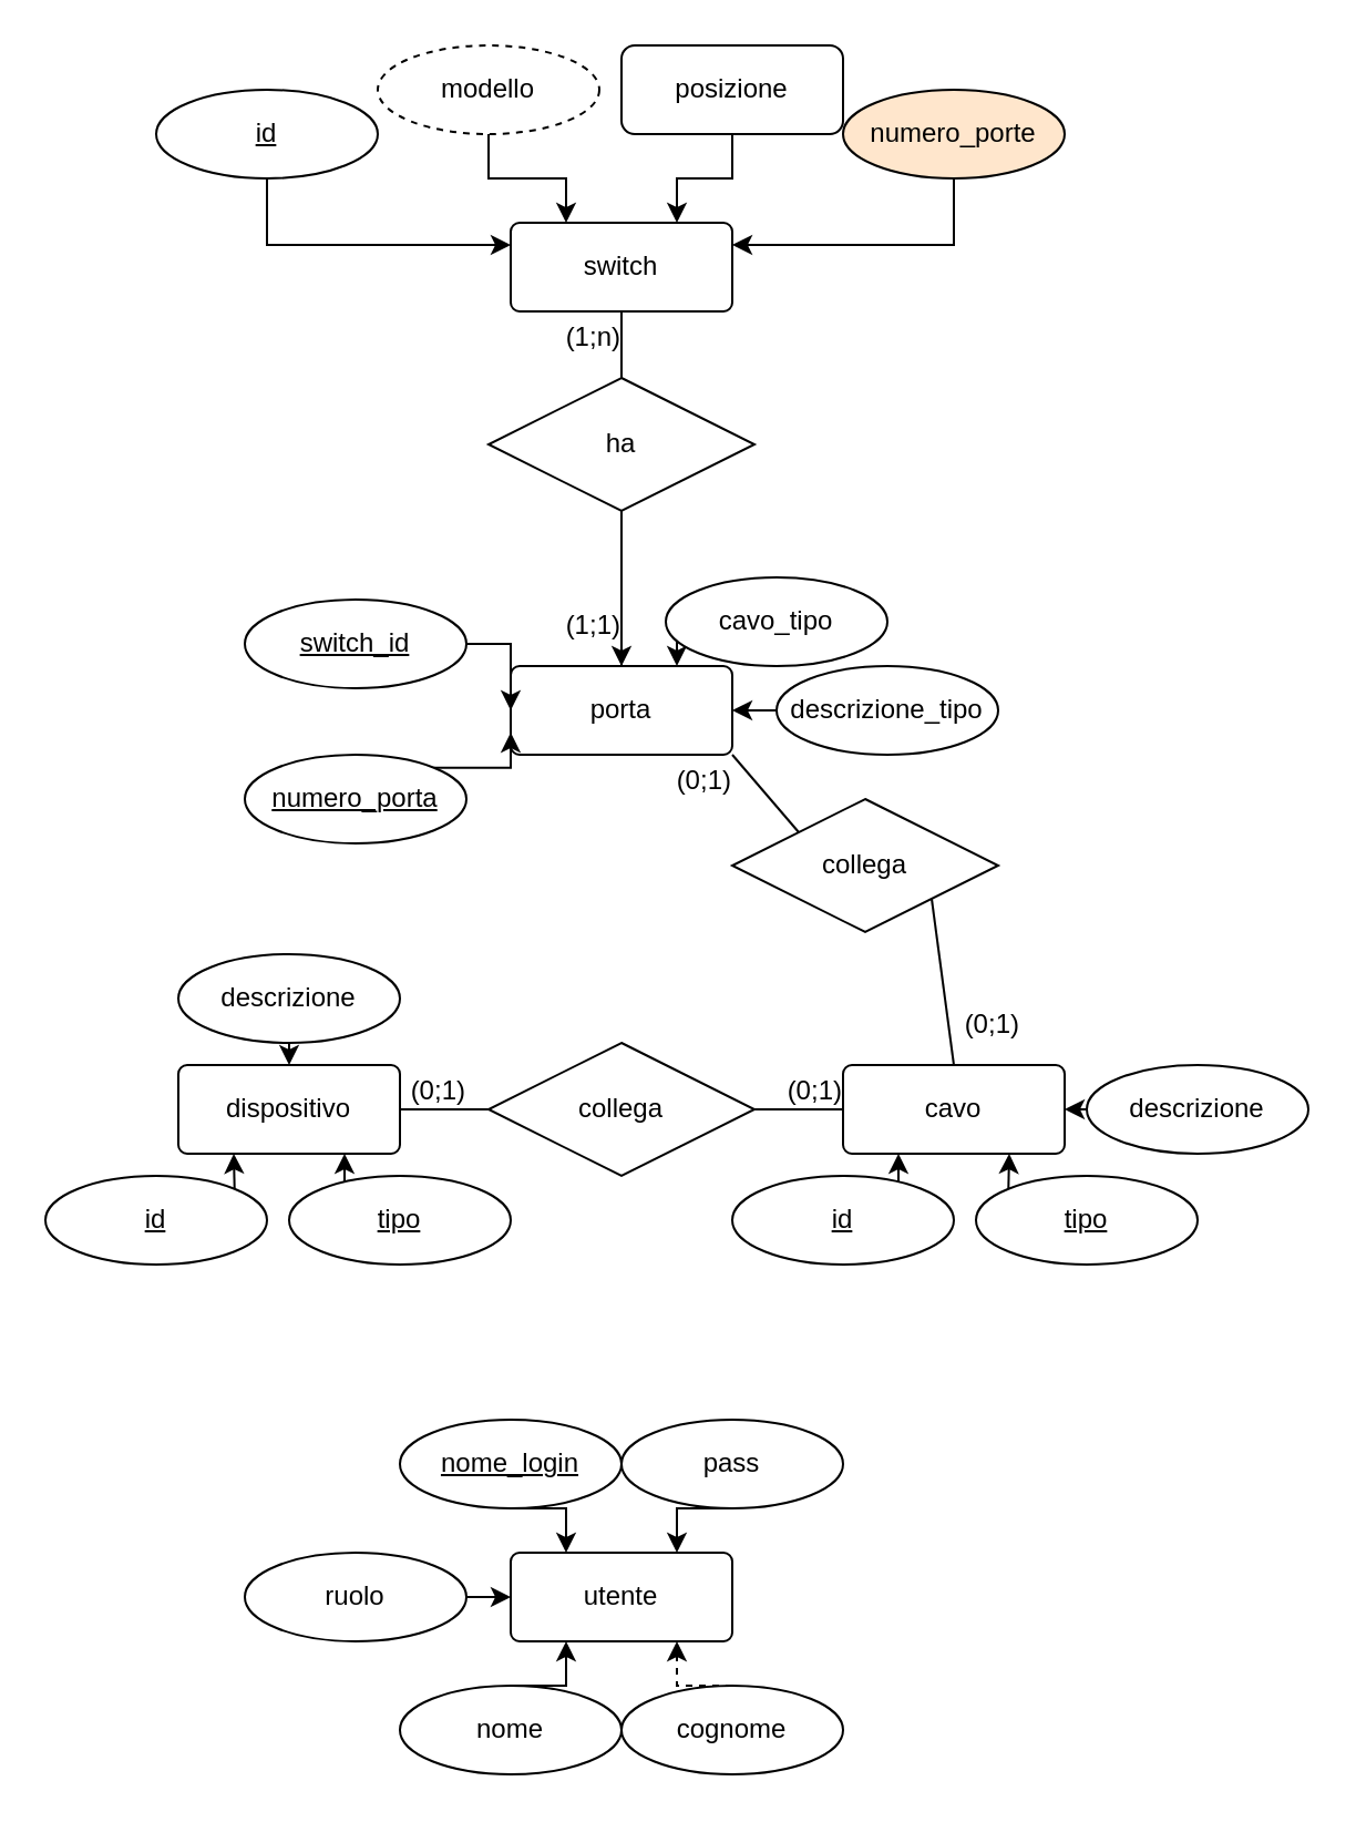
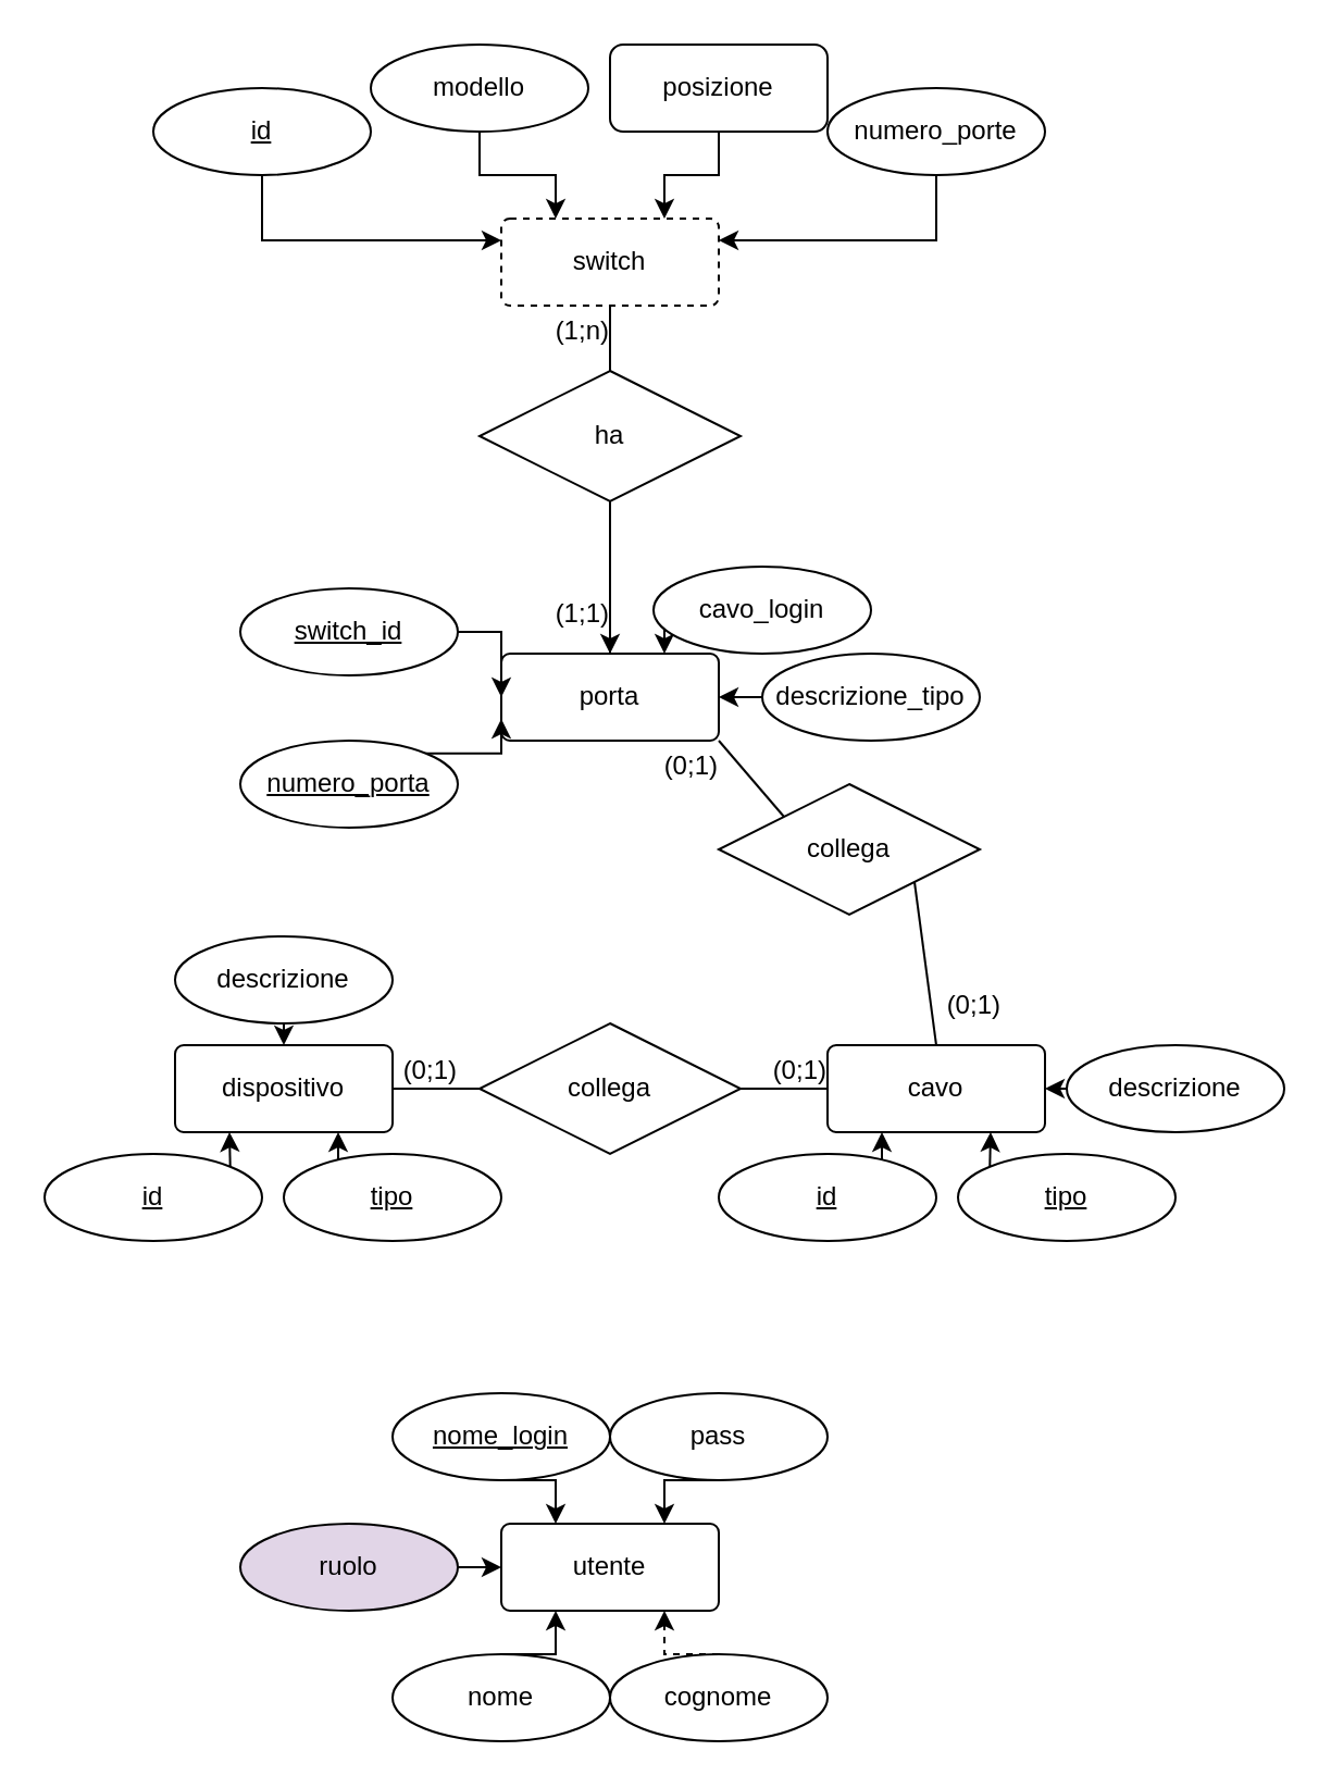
  <mxCell id="0" />
  <mxCell id="1" parent="0" />
- <mxCell id="2" value="switch" style="rounded=1;arcSize=10;whiteSpace=wrap;html=1;align=center;" parent="1" vertex="1"><mxGeometry x="230" y="100" width="100" height="40" as="geometry" /></mxCell>
+ <mxCell id="2" value="switch" style="rounded=1;arcSize=10;whiteSpace=wrap;html=1;align=center;dashed=1;" parent="1" vertex="1"><mxGeometry x="230" y="100" width="100" height="40" as="geometry" /></mxCell>
  <mxCell id="3" style="edgeStyle=orthogonalEdgeStyle;rounded=0;orthogonalLoop=1;jettySize=auto;html=1;entryX=0;entryY=0.25;entryDx=0;entryDy=0;" parent="1" target="2" edge="1"><mxGeometry relative="1" as="geometry"><mxPoint x="120" y="80" as="sourcePoint" /><Array as="points"><mxPoint x="120" y="110" /></Array></mxGeometry></mxCell>
  <mxCell id="4" style="edgeStyle=orthogonalEdgeStyle;rounded=0;orthogonalLoop=1;jettySize=auto;html=1;exitX=0.5;exitY=1;exitDx=0;exitDy=0;entryX=0.75;entryY=0;entryDx=0;entryDy=0;" parent="1" source="5" target="2" edge="1"><mxGeometry relative="1" as="geometry" /></mxCell>
  <mxCell id="5" value="posizione" style="whiteSpace=wrap;html=1;align=center;rounded=1;" parent="1" vertex="1"><mxGeometry x="280" y="20" width="100" height="40" as="geometry" /></mxCell>
  <mxCell id="6" style="edgeStyle=orthogonalEdgeStyle;rounded=0;orthogonalLoop=1;jettySize=auto;html=1;exitX=0.5;exitY=1;exitDx=0;exitDy=0;entryX=1;entryY=0.25;entryDx=0;entryDy=0;" parent="1" source="7" target="2" edge="1"><mxGeometry relative="1" as="geometry" /></mxCell>
- <mxCell id="7" value="numero_porte" style="ellipse;whiteSpace=wrap;html=1;align=center;fillColor=#ffe6cc;" parent="1" vertex="1"><mxGeometry x="380" y="40" width="100" height="40" as="geometry" /></mxCell>
+ <mxCell id="7" value="numero_porte" style="ellipse;whiteSpace=wrap;html=1;align=center;" parent="1" vertex="1"><mxGeometry x="380" y="40" width="100" height="40" as="geometry" /></mxCell>
  <mxCell id="8" value="id" style="ellipse;whiteSpace=wrap;html=1;align=center;fontStyle=4;" parent="1" vertex="1"><mxGeometry x="70" y="40" width="100" height="40" as="geometry" /></mxCell>
  <mxCell id="9" value="dispositivo" style="rounded=1;arcSize=10;whiteSpace=wrap;html=1;align=center;" parent="1" vertex="1"><mxGeometry x="80" y="480" width="100" height="40" as="geometry" /></mxCell>
  <mxCell id="10" value="cavo" style="rounded=1;arcSize=10;whiteSpace=wrap;html=1;align=center;" parent="1" vertex="1"><mxGeometry x="380" y="480" width="100" height="40" as="geometry" /></mxCell>
  <mxCell id="11" style="edgeStyle=orthogonalEdgeStyle;rounded=0;orthogonalLoop=1;jettySize=auto;html=1;exitX=0.5;exitY=1;exitDx=0;exitDy=0;entryX=0.25;entryY=0;entryDx=0;entryDy=0;" parent="1" source="12" target="2" edge="1"><mxGeometry relative="1" as="geometry" /></mxCell>
- <mxCell id="12" value="modello" style="ellipse;whiteSpace=wrap;html=1;align=center;dashed=1;" parent="1" vertex="1"><mxGeometry x="170" y="20" width="100" height="40" as="geometry" /></mxCell>
+ <mxCell id="12" value="modello" style="ellipse;whiteSpace=wrap;html=1;align=center;" parent="1" vertex="1"><mxGeometry x="170" y="20" width="100" height="40" as="geometry" /></mxCell>
  <mxCell id="13" style="edgeStyle=orthogonalEdgeStyle;rounded=0;orthogonalLoop=1;jettySize=auto;html=1;exitX=1;exitY=0;exitDx=0;exitDy=0;entryX=0.25;entryY=1;entryDx=0;entryDy=0;" parent="1" source="14" target="9" edge="1"><mxGeometry relative="1" as="geometry" /></mxCell>
  <mxCell id="14" value="id" style="ellipse;whiteSpace=wrap;html=1;align=center;fontStyle=4;" parent="1" vertex="1"><mxGeometry x="20" y="530" width="100" height="40" as="geometry" /></mxCell>
  <mxCell id="15" style="edgeStyle=orthogonalEdgeStyle;rounded=0;orthogonalLoop=1;jettySize=auto;html=1;exitX=0;exitY=0;exitDx=0;exitDy=0;entryX=0.75;entryY=1;entryDx=0;entryDy=0;" parent="1" source="16" target="9" edge="1"><mxGeometry relative="1" as="geometry" /></mxCell>
  <mxCell id="16" value="tipo" style="ellipse;whiteSpace=wrap;html=1;align=center;fontStyle=4" parent="1" vertex="1"><mxGeometry x="130" y="530" width="100" height="40" as="geometry" /></mxCell>
  <mxCell id="17" style="edgeStyle=orthogonalEdgeStyle;rounded=0;orthogonalLoop=1;jettySize=auto;html=1;exitX=1;exitY=0;exitDx=0;exitDy=0;entryX=0.25;entryY=1;entryDx=0;entryDy=0;" parent="1" source="18" target="10" edge="1"><mxGeometry relative="1" as="geometry" /></mxCell>
  <mxCell id="18" value="id" style="ellipse;whiteSpace=wrap;html=1;align=center;fontStyle=4;" parent="1" vertex="1"><mxGeometry x="330" y="530" width="100" height="40" as="geometry" /></mxCell>
  <mxCell id="19" style="edgeStyle=orthogonalEdgeStyle;rounded=0;orthogonalLoop=1;jettySize=auto;html=1;exitX=0;exitY=0;exitDx=0;exitDy=0;entryX=0.75;entryY=1;entryDx=0;entryDy=0;" parent="1" source="20" target="10" edge="1"><mxGeometry relative="1" as="geometry" /></mxCell>
  <mxCell id="20" value="tipo" style="ellipse;whiteSpace=wrap;html=1;align=center;fontStyle=4" parent="1" vertex="1"><mxGeometry x="440" y="530" width="100" height="40" as="geometry" /></mxCell>
  <mxCell id="21" value="porta" style="rounded=1;arcSize=10;whiteSpace=wrap;html=1;align=center;" parent="1" vertex="1"><mxGeometry x="230" y="300" width="100" height="40" as="geometry" /></mxCell>
  <mxCell id="22" value="collega" style="shape=rhombus;perimeter=rhombusPerimeter;whiteSpace=wrap;html=1;align=center;" parent="1" vertex="1"><mxGeometry x="220" y="470" width="120" height="60" as="geometry" /></mxCell>
  <mxCell id="23" value="" style="endArrow=none;html=1;rounded=0;exitX=1;exitY=0.5;exitDx=0;exitDy=0;entryX=0;entryY=0.5;entryDx=0;entryDy=0;" parent="1" source="9" target="22" edge="1"><mxGeometry relative="1" as="geometry"><mxPoint x="180" y="460" as="sourcePoint" /><mxPoint x="200" y="480" as="targetPoint" /></mxGeometry></mxCell>
  <mxCell id="24" value="(0;1)" style="resizable=0;html=1;align=right;verticalAlign=bottom;" parent="23" connectable="0" vertex="1"><mxGeometry x="1" relative="1" as="geometry"><mxPoint x="-10" as="offset" /></mxGeometry></mxCell>
  <mxCell id="25" value="" style="endArrow=none;html=1;rounded=0;exitX=0;exitY=0.5;exitDx=0;exitDy=0;entryX=1;entryY=0.5;entryDx=0;entryDy=0;" parent="1" source="10" target="22" edge="1"><mxGeometry relative="1" as="geometry"><mxPoint x="350" y="510" as="sourcePoint" /><mxPoint x="370" y="490" as="targetPoint" /></mxGeometry></mxCell>
  <mxCell id="26" value="(0;1)" style="resizable=0;html=1;align=right;verticalAlign=bottom;" parent="25" connectable="0" vertex="1"><mxGeometry x="1" relative="1" as="geometry"><mxPoint x="40" as="offset" /></mxGeometry></mxCell>
  <mxCell id="27" value="collega" style="shape=rhombus;perimeter=rhombusPerimeter;whiteSpace=wrap;html=1;align=center;" parent="1" vertex="1"><mxGeometry x="330" y="360" width="120" height="60" as="geometry" /></mxCell>
  <mxCell id="28" value="" style="endArrow=none;html=1;rounded=0;entryX=1;entryY=1;entryDx=0;entryDy=0;exitX=0.5;exitY=0;exitDx=0;exitDy=0;" parent="1" source="10" target="27" edge="1"><mxGeometry relative="1" as="geometry"><mxPoint x="180" y="400" as="sourcePoint" /><mxPoint x="340" y="400" as="targetPoint" /></mxGeometry></mxCell>
  <mxCell id="29" value="(0;1)&lt;br&gt;" style="resizable=0;html=1;align=right;verticalAlign=bottom;" parent="28" connectable="0" vertex="1"><mxGeometry x="1" relative="1" as="geometry"><mxPoint x="40.04" y="65.33" as="offset" /></mxGeometry></mxCell>
  <mxCell id="30" value="" style="endArrow=none;html=1;rounded=0;entryX=0;entryY=0;entryDx=0;entryDy=0;exitX=1;exitY=1;exitDx=0;exitDy=0;" parent="1" source="21" target="27" edge="1"><mxGeometry relative="1" as="geometry"><mxPoint x="180" y="400" as="sourcePoint" /><mxPoint x="340" y="400" as="targetPoint" /></mxGeometry></mxCell>
  <mxCell id="31" value="(0;1)" style="resizable=0;html=1;align=right;verticalAlign=bottom;" parent="30" connectable="0" vertex="1"><mxGeometry x="1" relative="1" as="geometry"><mxPoint x="-29.94" y="-14.93" as="offset" /></mxGeometry></mxCell>
  <mxCell id="32" value="" style="edgeStyle=orthogonalEdgeStyle;rounded=0;orthogonalLoop=1;jettySize=auto;html=1;" parent="1" source="33" target="21" edge="1"><mxGeometry relative="1" as="geometry" /></mxCell>
  <mxCell id="33" value="ha" style="shape=rhombus;perimeter=rhombusPerimeter;whiteSpace=wrap;html=1;align=center;" parent="1" vertex="1"><mxGeometry x="220" y="170" width="120" height="60" as="geometry" /></mxCell>
  <mxCell id="34" value="" style="endArrow=none;html=1;rounded=0;entryX=0.5;entryY=1;entryDx=0;entryDy=0;exitX=0.5;exitY=0;exitDx=0;exitDy=0;" parent="1" source="21" target="33" edge="1"><mxGeometry relative="1" as="geometry"><mxPoint x="180" y="350" as="sourcePoint" /><mxPoint x="340" y="350" as="targetPoint" /></mxGeometry></mxCell>
  <mxCell id="35" value="(1;1)" style="resizable=0;html=1;align=right;verticalAlign=bottom;" parent="34" connectable="0" vertex="1"><mxGeometry x="1" relative="1" as="geometry"><mxPoint y="60" as="offset" /></mxGeometry></mxCell>
  <mxCell id="36" value="" style="endArrow=none;html=1;rounded=0;exitX=0.5;exitY=1;exitDx=0;exitDy=0;entryX=0.5;entryY=0;entryDx=0;entryDy=0;" parent="1" source="2" target="33" edge="1"><mxGeometry relative="1" as="geometry"><mxPoint x="180" y="350" as="sourcePoint" /><mxPoint x="340" y="350" as="targetPoint" /></mxGeometry></mxCell>
  <mxCell id="37" value="(1;n)" style="resizable=0;html=1;align=right;verticalAlign=bottom;" parent="36" connectable="0" vertex="1"><mxGeometry x="1" relative="1" as="geometry"><mxPoint y="-10" as="offset" /></mxGeometry></mxCell>
  <mxCell id="38" style="edgeStyle=orthogonalEdgeStyle;rounded=0;orthogonalLoop=1;jettySize=auto;html=1;exitX=1;exitY=0.5;exitDx=0;exitDy=0;" parent="1" source="39" edge="1"><mxGeometry relative="1" as="geometry"><mxPoint x="230" y="320" as="targetPoint" /></mxGeometry></mxCell>
  <mxCell id="39" value="switch_id" style="ellipse;whiteSpace=wrap;html=1;align=center;fontStyle=4;" parent="1" vertex="1"><mxGeometry x="110" y="270" width="100" height="40" as="geometry" /></mxCell>
  <mxCell id="40" style="edgeStyle=orthogonalEdgeStyle;rounded=0;orthogonalLoop=1;jettySize=auto;html=1;exitX=1;exitY=0;exitDx=0;exitDy=0;entryX=0;entryY=0.75;entryDx=0;entryDy=0;" parent="1" source="41" target="21" edge="1"><mxGeometry relative="1" as="geometry" /></mxCell>
  <mxCell id="41" value="&lt;u&gt;numero_porta&lt;/u&gt;" style="ellipse;whiteSpace=wrap;html=1;align=center;" parent="1" vertex="1"><mxGeometry x="110" y="340" width="100" height="40" as="geometry" /></mxCell>
  <mxCell id="42" value="utente" style="rounded=1;arcSize=10;whiteSpace=wrap;html=1;align=center;" parent="1" vertex="1"><mxGeometry x="230" y="700" width="100" height="40" as="geometry" /></mxCell>
  <mxCell id="43" style="edgeStyle=orthogonalEdgeStyle;rounded=0;orthogonalLoop=1;jettySize=auto;html=1;exitX=0.5;exitY=1;exitDx=0;exitDy=0;entryX=0.25;entryY=0;entryDx=0;entryDy=0;" parent="1" source="44" target="42" edge="1"><mxGeometry relative="1" as="geometry" /></mxCell>
  <mxCell id="44" value="nome_login" style="ellipse;whiteSpace=wrap;html=1;align=center;fontStyle=4;" parent="1" vertex="1"><mxGeometry x="180" y="640" width="100" height="40" as="geometry" /></mxCell>
  <mxCell id="45" style="edgeStyle=orthogonalEdgeStyle;rounded=0;orthogonalLoop=1;jettySize=auto;html=1;exitX=0.5;exitY=1;exitDx=0;exitDy=0;entryX=0.75;entryY=0;entryDx=0;entryDy=0;" parent="1" source="46" target="42" edge="1"><mxGeometry relative="1" as="geometry" /></mxCell>
  <mxCell id="46" value="pass" style="ellipse;whiteSpace=wrap;html=1;align=center;" parent="1" vertex="1"><mxGeometry x="280" y="640" width="100" height="40" as="geometry" /></mxCell>
  <mxCell id="47" style="edgeStyle=orthogonalEdgeStyle;rounded=0;orthogonalLoop=1;jettySize=auto;html=1;exitX=0.5;exitY=0;exitDx=0;exitDy=0;entryX=0.25;entryY=1;entryDx=0;entryDy=0;" parent="1" source="48" target="42" edge="1"><mxGeometry relative="1" as="geometry" /></mxCell>
  <mxCell id="48" value="nome" style="ellipse;whiteSpace=wrap;html=1;align=center;" parent="1" vertex="1"><mxGeometry x="180" y="760" width="100" height="40" as="geometry" /></mxCell>
  <mxCell id="49" style="edgeStyle=orthogonalEdgeStyle;rounded=0;orthogonalLoop=1;jettySize=auto;html=1;exitX=0.5;exitY=0;exitDx=0;exitDy=0;entryX=0.75;entryY=1;entryDx=0;entryDy=0;dashed=1;" parent="1" source="50" target="42" edge="1"><mxGeometry relative="1" as="geometry" /></mxCell>
  <mxCell id="50" value="cognome" style="ellipse;whiteSpace=wrap;html=1;align=center;" parent="1" vertex="1"><mxGeometry x="280" y="760" width="100" height="40" as="geometry" /></mxCell>
  <mxCell id="51" style="edgeStyle=orthogonalEdgeStyle;rounded=0;orthogonalLoop=1;jettySize=auto;html=1;exitX=0;exitY=0.5;exitDx=0;exitDy=0;entryX=1;entryY=0.5;entryDx=0;entryDy=0;" parent="1" source="52" target="21" edge="1"><mxGeometry relative="1" as="geometry" /></mxCell>
  <mxCell id="52" value="descrizione_tipo" style="ellipse;whiteSpace=wrap;html=1;align=center;" parent="1" vertex="1"><mxGeometry x="350" y="300" width="100" height="40" as="geometry" /></mxCell>
  <mxCell id="53" style="edgeStyle=orthogonalEdgeStyle;rounded=0;orthogonalLoop=1;jettySize=auto;html=1;exitX=0;exitY=0.5;exitDx=0;exitDy=0;entryX=0.75;entryY=0;entryDx=0;entryDy=0;" parent="1" source="54" target="21" edge="1"><mxGeometry relative="1" as="geometry" /></mxCell>
- <mxCell id="54" value="cavo_tipo" style="ellipse;whiteSpace=wrap;html=1;align=center;" parent="1" vertex="1"><mxGeometry x="300" y="260" width="100" height="40" as="geometry" /></mxCell>
+ <mxCell id="54" value="cavo_login" style="ellipse;whiteSpace=wrap;html=1;align=center;" parent="1" vertex="1"><mxGeometry x="300" y="260" width="100" height="40" as="geometry" /></mxCell>
  <mxCell id="55" style="edgeStyle=orthogonalEdgeStyle;rounded=0;orthogonalLoop=1;jettySize=auto;html=1;exitX=0.5;exitY=1;exitDx=0;exitDy=0;entryX=0.5;entryY=0;entryDx=0;entryDy=0;" parent="1" source="56" target="9" edge="1"><mxGeometry relative="1" as="geometry" /></mxCell>
  <mxCell id="56" value="descrizione" style="ellipse;whiteSpace=wrap;html=1;align=center;" parent="1" vertex="1"><mxGeometry x="80" y="430" width="100" height="40" as="geometry" /></mxCell>
  <mxCell id="57" style="edgeStyle=orthogonalEdgeStyle;rounded=0;orthogonalLoop=1;jettySize=auto;html=1;exitX=0;exitY=0.5;exitDx=0;exitDy=0;entryX=1;entryY=0.5;entryDx=0;entryDy=0;" parent="1" source="58" target="10" edge="1"><mxGeometry relative="1" as="geometry" /></mxCell>
  <mxCell id="58" value="descrizione" style="ellipse;whiteSpace=wrap;html=1;align=center;" parent="1" vertex="1"><mxGeometry x="490" y="480" width="100" height="40" as="geometry" /></mxCell>
  <mxCell id="59" style="edgeStyle=orthogonalEdgeStyle;rounded=0;orthogonalLoop=1;jettySize=auto;html=1;exitX=1;exitY=0.5;exitDx=0;exitDy=0;entryX=0;entryY=0.5;entryDx=0;entryDy=0;" parent="1" source="60" target="42" edge="1"><mxGeometry relative="1" as="geometry" /></mxCell>
- <mxCell id="60" value="ruolo" style="ellipse;whiteSpace=wrap;html=1;align=center;" parent="1" vertex="1"><mxGeometry x="110" y="700" width="100" height="40" as="geometry" /></mxCell>
+ <mxCell id="60" value="ruolo" style="ellipse;whiteSpace=wrap;html=1;align=center;fillColor=#e1d5e7;" parent="1" vertex="1"><mxGeometry x="110" y="700" width="100" height="40" as="geometry" /></mxCell>
